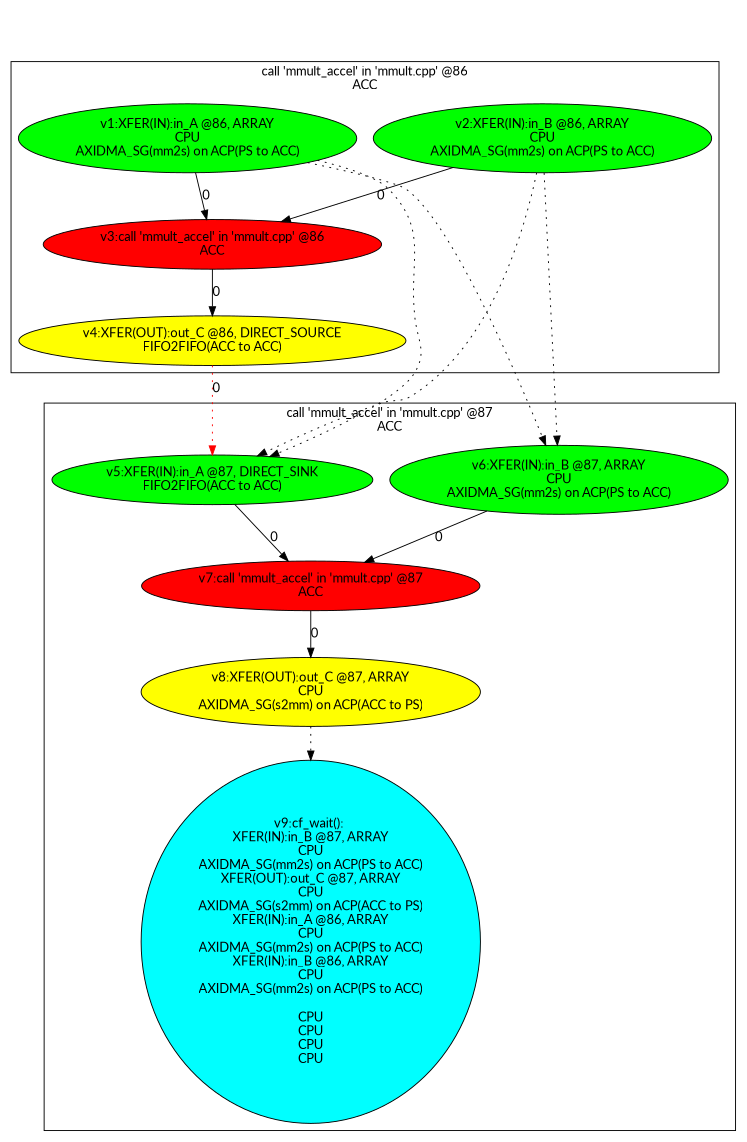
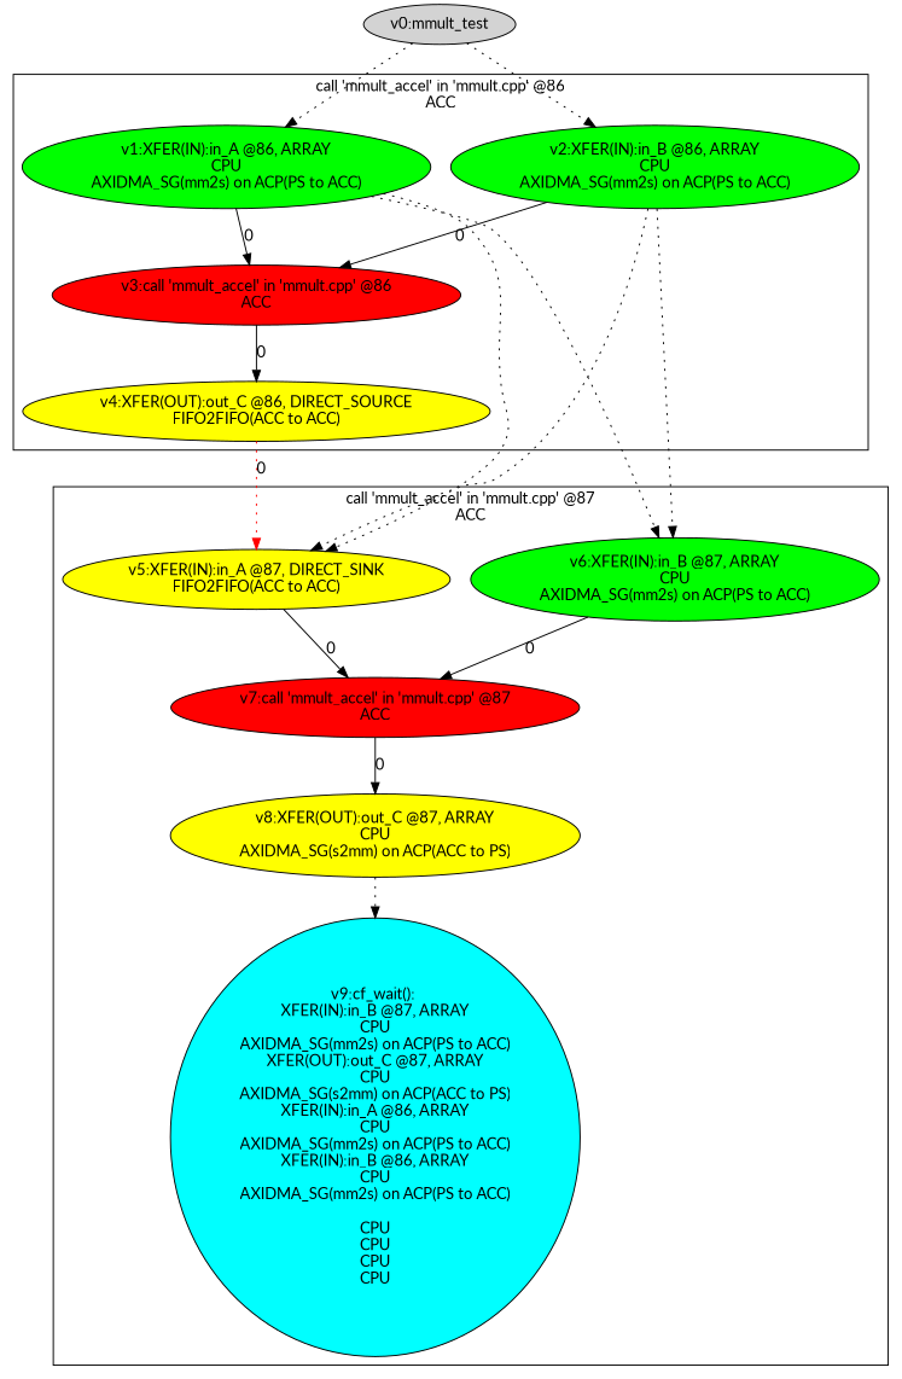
  digraph {
    fontname=Lato
    node [fillcolor=green fontname=Lato style=filled]
    edge [fontname=Lato style=dotted]
-   n1 [label="v5:XFER(IN):in_A @87, DIRECT_SINK\nFIFO2FIFO(ACC to ACC)\n"]
+   n1 [fillcolor=yellow label="v5:XFER(IN):in_A @87, DIRECT_SINK\nFIFO2FIFO(ACC to ACC)\n"]
    n2 [label="v6:XFER(IN):in_B @87, ARRAY\nCPU\nAXIDMA_SG(mm2s) on ACP(PS to ACC)\n"]
    n3 [fillcolor=red label="v7:call 'mmult_accel' in 'mmult.cpp' @87\nACC\n"]
    n4 [fillcolor=yellow label="v8:XFER(OUT):out_C @87, ARRAY\nCPU\nAXIDMA_SG(s2mm) on ACP(ACC to PS)\n"]
    n5 [fillcolor=cyan label="v9:cf_wait(): \nXFER(IN):in_B @87, ARRAY\nCPU\nAXIDMA_SG(mm2s) on ACP(PS to ACC)\nXFER(OUT):out_C @87, ARRAY\nCPU\nAXIDMA_SG(s2mm) on ACP(ACC to PS)\nXFER(IN):in_A @86, ARRAY\nCPU\nAXIDMA_SG(mm2s) on ACP(PS to ACC)\nXFER(IN):in_B @86, ARRAY\nCPU\nAXIDMA_SG(mm2s) on ACP(PS to ACC)\n\nCPU\nCPU\nCPU\nCPU\n"]
    n6 [label="v1:XFER(IN):in_A @86, ARRAY\nCPU\nAXIDMA_SG(mm2s) on ACP(PS to ACC)\n"]
    n7 [label="v2:XFER(IN):in_B @86, ARRAY\nCPU\nAXIDMA_SG(mm2s) on ACP(PS to ACC)\n"]
    n8 [fillcolor=red label="v3:call 'mmult_accel' in 'mmult.cpp' @86\nACC\n"]
    n9 [fillcolor=yellow label="v4:XFER(OUT):out_C @86, DIRECT_SOURCE\nFIFO2FIFO(ACC to ACC)\n"]
+   n10 [label="v0:mmult_test" fillcolor=""]
    subgraph cluster_1 {
      label="call 'mmult_accel' in 'mmult.cpp' @87\nACC\n"
      n1
      n2
      n3
      n4
      n5
    }
    subgraph cluster_2 {
      label="call 'mmult_accel' in 'mmult.cpp' @86\nACC\n"
      n6
      n7
      n8
      n9
    }
    n1 -> n3 [label=0 style=""]
    n2 -> n3 [label=0 style=""]
    n3 -> n4 [label=0 style=""]
    n4 -> n5
    n6 -> n1
    n6 -> n2
    n6 -> n8 [label=0 style=""]
    n7 -> n1
    n7 -> n2
    n7 -> n8 [label=0 style=""]
    n8 -> n9 [label=0 style=""]
    n9 -> n1 [color=red label=0]
+   n10 -> n6
+   n10 -> n7
  }
